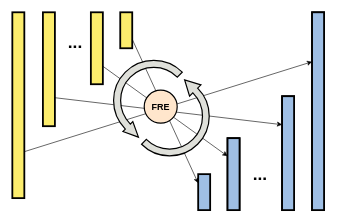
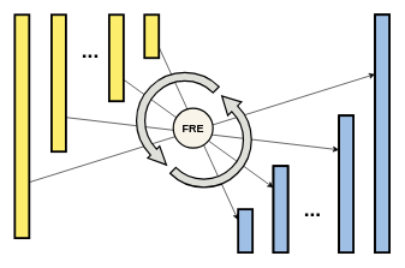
  <mxCell id="0" />
  <mxCell id="1" parent="0" />
  <mxCell id="2" value="" style="rounded=0;whiteSpace=wrap;html=1;rotation=0;fillColor=#fced6d;strokeWidth=3;" vertex="1" parent="1"><mxGeometry x="20" y="20" width="20" height="310" as="geometry" /></mxCell>
  <mxCell id="3" value="" style="rounded=0;whiteSpace=wrap;html=1;rotation=0;strokeWidth=3;fillColor=#fced6d;" vertex="1" parent="1"><mxGeometry x="151" y="20" width="20" height="120" as="geometry" /></mxCell>
  <mxCell id="4" value="" style="rounded=0;whiteSpace=wrap;html=1;rotation=0;strokeWidth=3;fillColor=#fced6d;" vertex="1" parent="1"><mxGeometry x="200" y="20" width="20" height="60" as="geometry" /></mxCell>
  <mxCell id="5" value="" style="rounded=0;whiteSpace=wrap;html=1;rotation=0;strokeWidth=3;fillColor=#abb9c4;" vertex="1" parent="1"><mxGeometry x="520" y="20" width="20" height="330" as="geometry" /></mxCell>
  <mxCell id="6" value="" style="rounded=0;whiteSpace=wrap;html=1;rotation=0;strokeWidth=3;fillColor=#abb9c4;" vertex="1" parent="1"><mxGeometry x="379" y="230" width="20" height="120" as="geometry" /></mxCell>
  <mxCell id="7" value="" style="rounded=0;whiteSpace=wrap;html=1;rotation=0;strokeWidth=3;fillColor=#9FBFE5;" vertex="1" parent="1"><mxGeometry x="330" y="290" width="20" height="60" as="geometry" /></mxCell>
  <mxCell id="8" value="" style="rounded=0;whiteSpace=wrap;html=1;rotation=0;strokeWidth=3;fillColor=#fced6d;" vertex="1" parent="1"><mxGeometry x="71" y="20" width="20" height="190" as="geometry" /></mxCell>
  <mxCell id="9" value="" style="rounded=0;whiteSpace=wrap;html=1;rotation=0;strokeWidth=3;fillColor=#abb9c4;" vertex="1" parent="1"><mxGeometry x="470" y="160" width="20" height="190" as="geometry" /></mxCell>
  <mxCell id="10" value="" style="endArrow=classic;html=1;rounded=0;exitX=1;exitY=0.75;exitDx=0;exitDy=0;entryX=0;entryY=0.25;entryDx=0;entryDy=0;" edge="1" parent="1" source="4" target="7"><mxGeometry width="50" height="50" relative="1" as="geometry"><mxPoint x="290" y="285" as="sourcePoint" /><mxPoint x="340" y="235" as="targetPoint" /></mxGeometry></mxCell>
  <mxCell id="11" value="" style="endArrow=classic;html=1;rounded=0;exitX=1;exitY=0.75;exitDx=0;exitDy=0;entryX=0;entryY=0.25;entryDx=0;entryDy=0;" edge="1" parent="1" source="8" target="9"><mxGeometry width="50" height="50" relative="1" as="geometry"><mxPoint x="370" y="25" as="sourcePoint" /><mxPoint x="430" y="205" as="targetPoint" /></mxGeometry></mxCell>
  <mxCell id="12" value="" style="endArrow=classic;html=1;rounded=0;exitX=1;exitY=0.75;exitDx=0;exitDy=0;entryX=0;entryY=0.25;entryDx=0;entryDy=0;" edge="1" parent="1" source="2" target="5"><mxGeometry width="50" height="50" relative="1" as="geometry"><mxPoint x="340" y="15" as="sourcePoint" /><mxPoint x="390" y="-35" as="targetPoint" /></mxGeometry></mxCell>
  <mxCell id="13" value="" style="endArrow=classic;html=1;rounded=0;exitX=1;exitY=0.75;exitDx=0;exitDy=0;entryX=0;entryY=0.25;entryDx=0;entryDy=0;" edge="1" parent="1" source="3" target="6"><mxGeometry width="50" height="50" relative="1" as="geometry"><mxPoint x="400" y="35" as="sourcePoint" /><mxPoint x="450" y="-15" as="targetPoint" /></mxGeometry></mxCell>
- <mxCell id="14" value="FRE" style="ellipse;whiteSpace=wrap;html=1;aspect=fixed;rotation=0;movable=1;resizable=1;rotatable=1;deletable=1;editable=1;locked=0;connectable=1;fillColor=#ffe6cc;strokeWidth=2;fontStyle=1;fontSize=15;" vertex="1" parent="1"><mxGeometry x="240" y="150" width="55" height="55" as="geometry" /></mxCell>
+ <mxCell id="14" value="FRE" style="ellipse;whiteSpace=wrap;html=1;aspect=fixed;rotation=0;movable=1;resizable=1;rotatable=1;deletable=1;editable=1;locked=0;connectable=1;fillColor=#f8f4e9;strokeWidth=2;fontStyle=1;fontSize=15;" vertex="1" parent="1"><mxGeometry x="240" y="150" width="55" height="55" as="geometry" /></mxCell>
  <mxCell id="15" value="" style="html=1;shadow=0;dashed=0;align=center;verticalAlign=middle;shape=mxgraph.arrows2.uTurnArrow;dy=5.87;arrowHead=23.37;dx2=25;flipH=1;rotation=-135;fillColor=#dfe0da;strokeWidth=2;" vertex="1" parent="1"><mxGeometry x="199.15" y="69.65" width="50" height="140" as="geometry" /></mxCell>
  <mxCell id="16" value="" style="html=1;shadow=0;dashed=0;align=center;verticalAlign=middle;shape=mxgraph.arrows2.uTurnArrow;dy=5.62;arrowHead=26.79;dx2=25;flipH=1;rotation=45;fillColor=#dfe0da;strokeWidth=2;" vertex="1" parent="1"><mxGeometry x="290" y="150" width="49" height="140" as="geometry" /></mxCell>
  <mxCell id="17" value="&lt;b&gt;&lt;font style=&quot;font-size: 29px;&quot;&gt;...&lt;/font&gt;&lt;/b&gt;" style="rounded=0;whiteSpace=wrap;html=1;strokeColor=none;" vertex="1" parent="1"><mxGeometry x="110" y="60" width="30" height="20" as="geometry" /></mxCell>
  <mxCell id="18" value="&lt;b&gt;&lt;font style=&quot;font-size: 29px;&quot;&gt;...&lt;/font&gt;&lt;/b&gt;" style="rounded=0;whiteSpace=wrap;html=1;strokeColor=none;" vertex="1" parent="1"><mxGeometry x="403.5" y="280" width="59" height="20" as="geometry" /></mxCell>
  <mxCell id="19" value="" style="rounded=0;whiteSpace=wrap;html=1;rotation=0;strokeWidth=3;fillColor=#9FBFE5;" vertex="1" parent="1"><mxGeometry x="520" y="20" width="20" height="330" as="geometry" /></mxCell>
  <mxCell id="20" value="" style="rounded=0;whiteSpace=wrap;html=1;rotation=0;strokeWidth=3;fillColor=#9FBFE5;" vertex="1" parent="1"><mxGeometry x="470" y="160" width="20" height="190" as="geometry" /></mxCell>
  <mxCell id="21" value="" style="rounded=0;whiteSpace=wrap;html=1;rotation=0;strokeWidth=3;fillColor=#9FBFE5;" vertex="1" parent="1"><mxGeometry x="379" y="230" width="20" height="120" as="geometry" /></mxCell>
